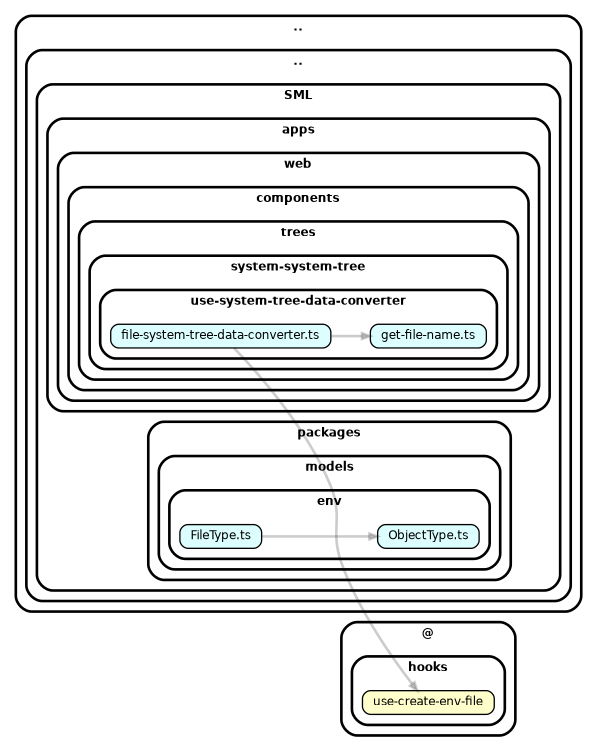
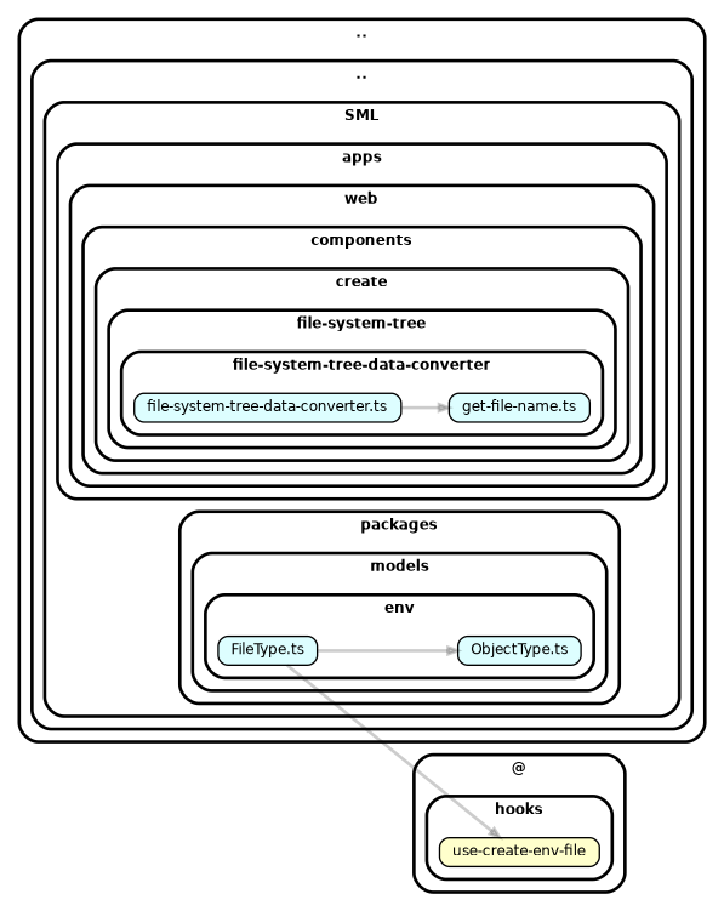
  strict digraph {
    compound=true
    fillcolor="#ffffff"
    fontname="Helvetica-bold"
    fontsize=9
    nodesep=0.16
    rankdir=LR
    ranksep=0.18
    splines=true
    style="rounded,bold,filled"
    node [color=black fillcolor="#ddfeff" fontcolor=black fontname=Helvetica fontsize=9 shape=box style="rounded, filled"]
    edge [arrowhead=normal arrowsize=0.6 color="#00000033" fontname=Helvetica fontsize=9 penwidth=2.0]
    n1 [height=0.2 label=<file-system-tree-data-converter.ts>]
    n2 [height=0.2 label=<get-file-name.ts>]
    n3 [height=0.2 label=<FileType.ts>]
    n4 [height=0.2 label=<ObjectType.ts>]
    n5 [fillcolor="#ffffcc" height=0.2 label=<use-create-env-file>]
    subgraph cluster_1 {
      label=".."
      subgraph cluster_2 {
        label=".."
        subgraph cluster_3 {
          label=SML
          subgraph cluster_4 {
            label=apps
            subgraph cluster_5 {
              label=web
              subgraph cluster_6 {
                label=components
                subgraph cluster_7 {
-                 label=trees
+                 label=create
                  subgraph cluster_8 {
-                   label="system-system-tree"
+                   label="file-system-tree"
                    subgraph cluster_9 {
-                     label="use-system-tree-data-converter"
+                     label="file-system-tree-data-converter"
                      n1
                      n2
                    }
                  }
                }
              }
            }
          }
          subgraph cluster_10 {
            label=packages
            subgraph cluster_11 {
              label=models
              subgraph cluster_12 {
                label=env
                n3
                n4
              }
            }
          }
        }
      }
    }
    subgraph cluster_13 {
      label="@"
      subgraph cluster_14 {
        label=hooks
        n5
      }
    }
    n1 -> n2
-   n1 -> n5
+   n3 -> n5
    n3 -> n4
  }
